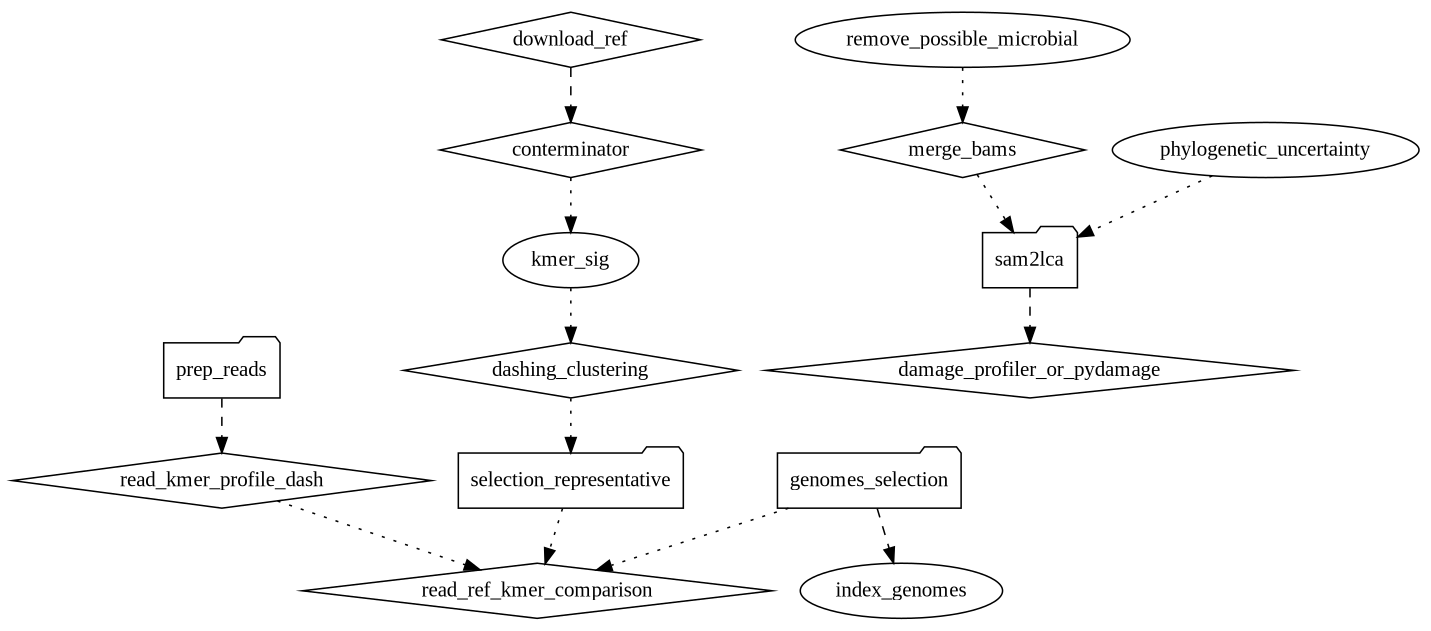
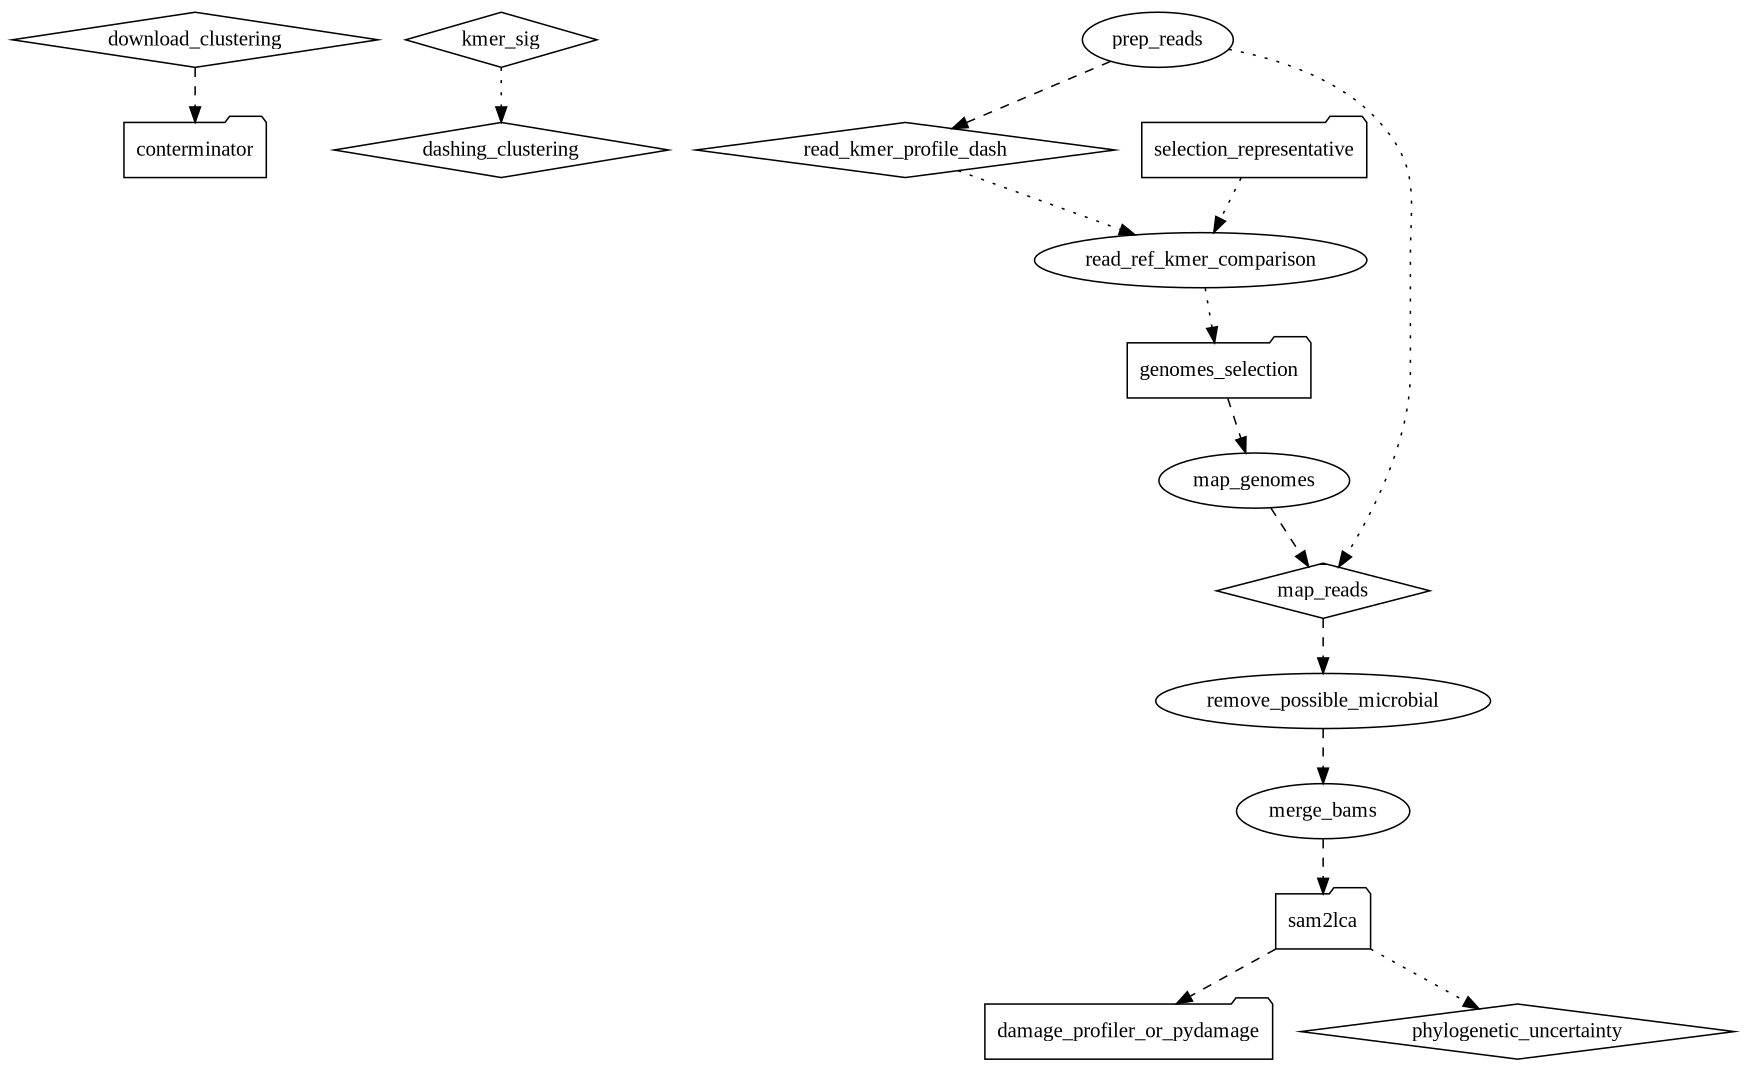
  strict digraph {
    fontname="Liberation Serif"
    node [fontname="Liberation Serif" shape=diamond]
    edge [fontname="Liberation Serif" style=dotted]
-   conterminator
-   download_ref
-   kmer_sig [shape=ellipse]
-   prep_reads [shape=folder]
+   conterminator [shape=folder]
+   download_ref [label=download_clustering]
+   kmer_sig
+   prep_reads [shape=ellipse]
    read_kmer_profile_dash
-   read_ref_kmer_comparison
+   map_reads
+   read_ref_kmer_comparison [shape=ellipse]
    remove_possible_microbial [shape=ellipse]
    dashing_clustering
    n10 [label=selection_representative shape=folder]
    genomes_selection [shape=folder]
-   index_genomes [shape=ellipse]
-   merge_bams
+   index_genomes [shape=ellipse label=map_genomes]
+   merge_bams [shape=ellipse]
    sam2lca [shape=folder]
-   damage_profiler_or_pydamage
-   phylogenetic_uncertainty [shape=ellipse]
-   conterminator -> kmer_sig
+   damage_profiler_or_pydamage [shape=folder]
+   phylogenetic_uncertainty
    download_ref -> conterminator [style=dashed]
    kmer_sig -> dashing_clustering
    prep_reads -> read_kmer_profile_dash [style=dashed]
+   prep_reads -> map_reads
    read_kmer_profile_dash -> read_ref_kmer_comparison
-   genomes_selection -> read_ref_kmer_comparison
-   remove_possible_microbial -> merge_bams
-   dashing_clustering -> n10
+   map_reads -> remove_possible_microbial [style=dashed]
+   read_ref_kmer_comparison -> genomes_selection
+   remove_possible_microbial -> merge_bams [style=dashed]
    n10 -> read_ref_kmer_comparison
    genomes_selection -> index_genomes [style=dashed]
-   merge_bams -> sam2lca
+   index_genomes -> map_reads [style=dashed]
+   merge_bams -> sam2lca [style=dashed]
    sam2lca -> damage_profiler_or_pydamage [style=dashed]
-   phylogenetic_uncertainty -> sam2lca
+   sam2lca -> phylogenetic_uncertainty
  }
